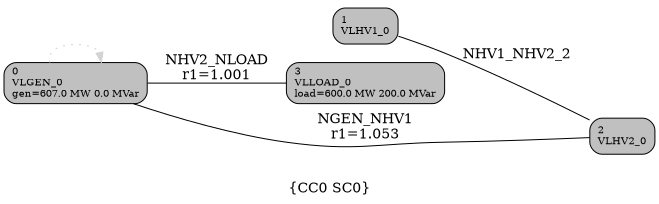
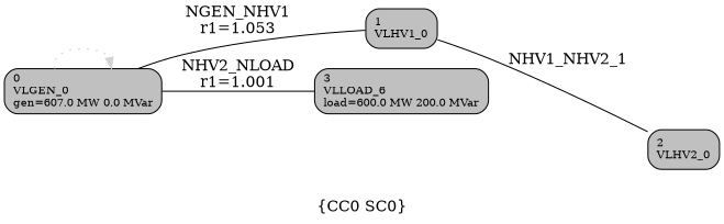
  digraph {
    compound=true
    label="\{CC0 SC0\}"
    rankdir=LR
    node [fillcolor=grey fontsize=10 shape=box style="filled,rounded"]
    edge [color=black dir=none]
    n1 [label="0\lVLGEN_0\lgen=607.0 MW 0.0 MVar"]
    n2 [label="1\lVLHV1_0"]
-   n3 [label="3\lVLLOAD_0\lload=600.0 MW 200.0 MVar"]
+   n3 [label="3\lVLLOAD_6\lload=600.0 MW 200.0 MVar"]
    n4 [label="2\lVLHV2_0"]
    n1 -> n1 [color=lightgray style=dotted dir=""]
-   n1 -> n4 [label="NGEN_NHV1\lr1=1.053"]
+   n1 -> n2 [label="NGEN_NHV1\lr1=1.053"]
    n1 -> n3 [label="NHV2_NLOAD\lr1=1.001"]
-   n2 -> n4 [label=NHV1_NHV2_2]
+   n2 -> n4 [label=NHV1_NHV2_1]
  }
